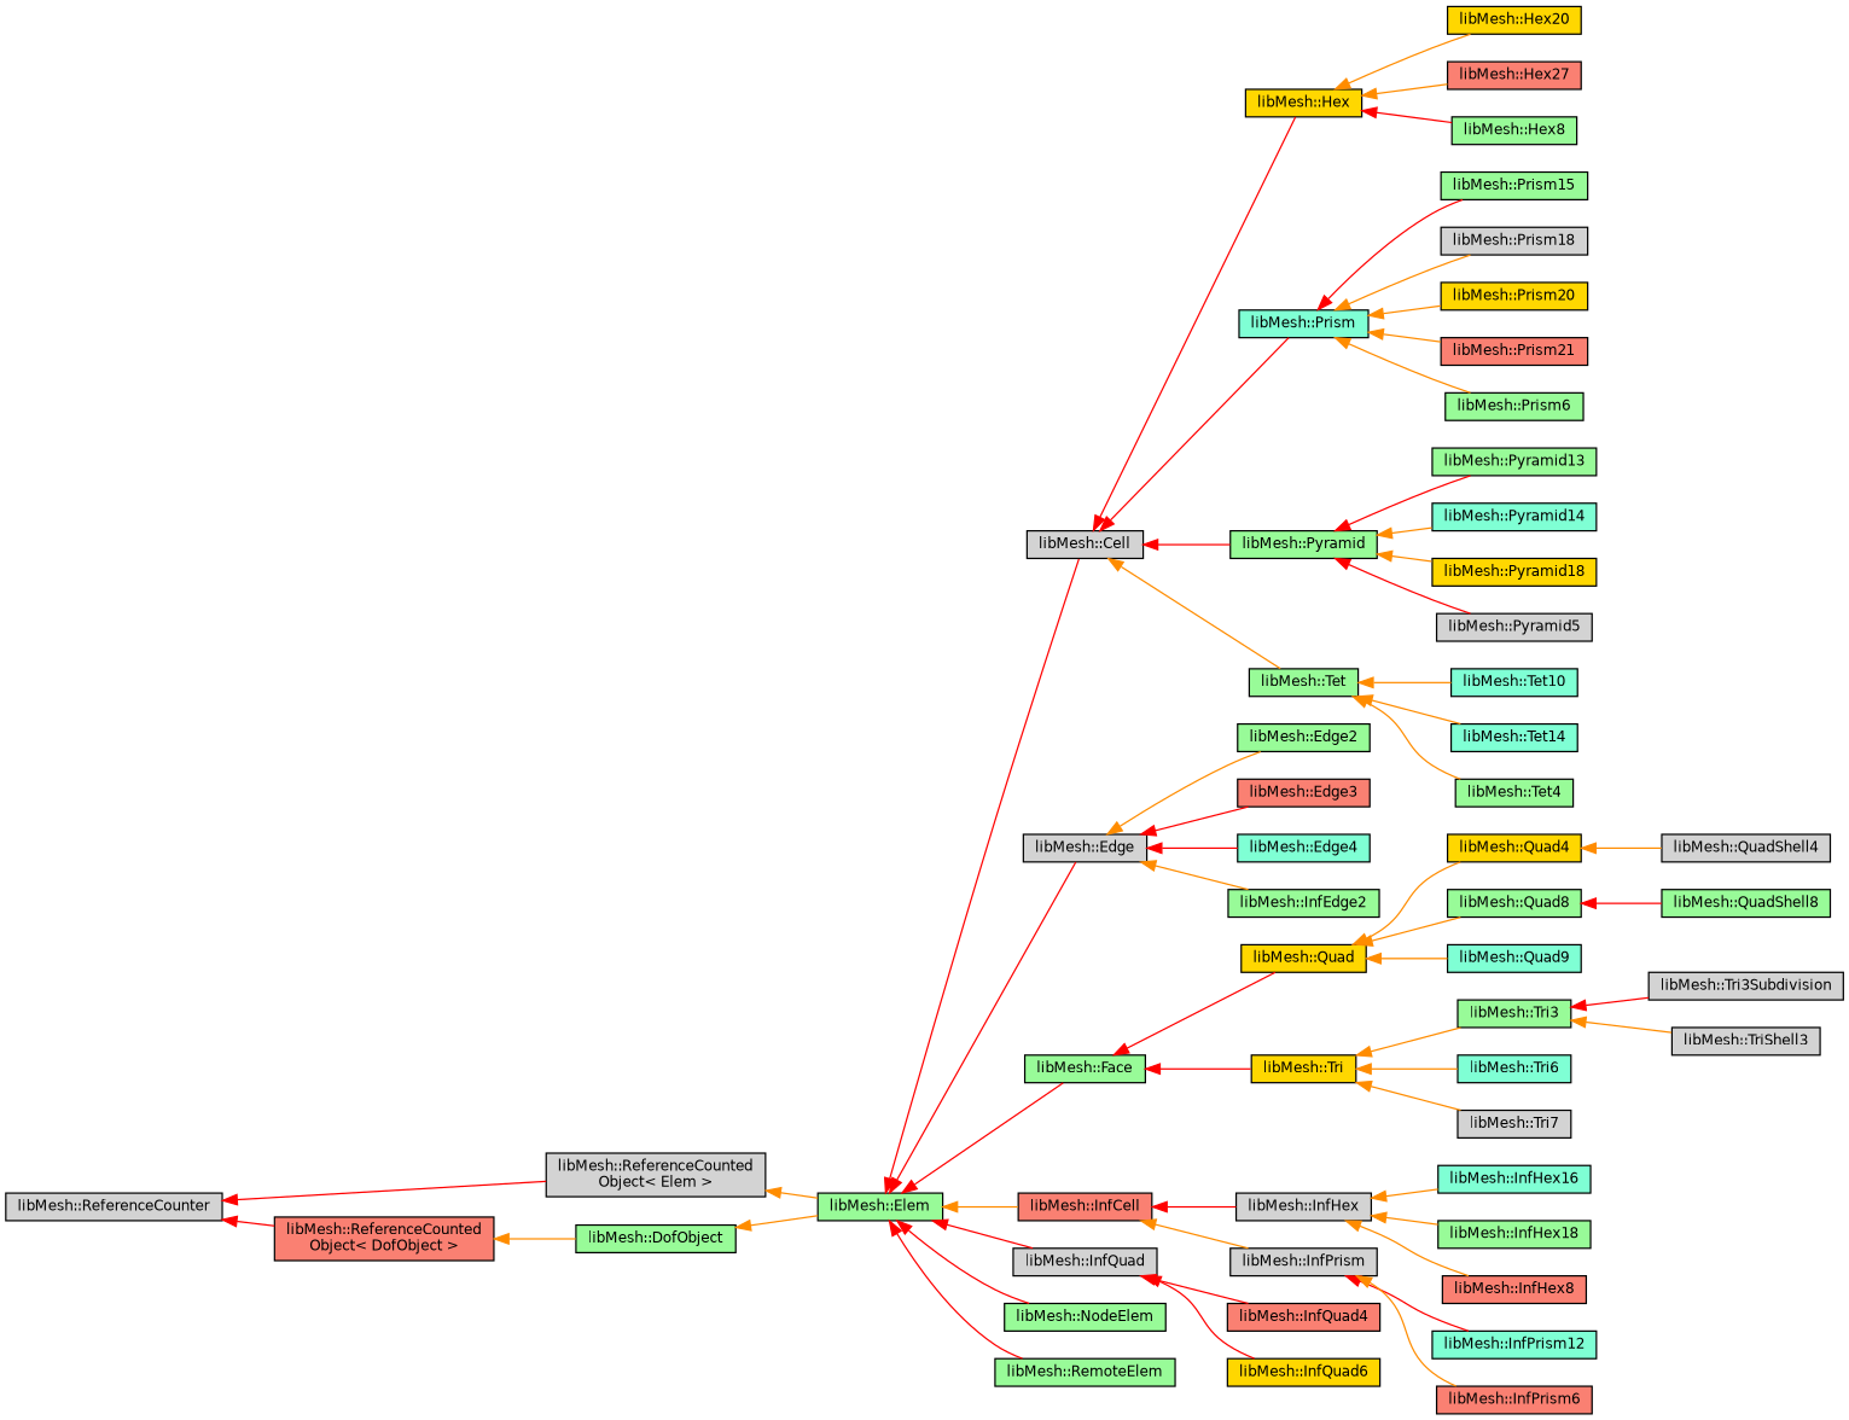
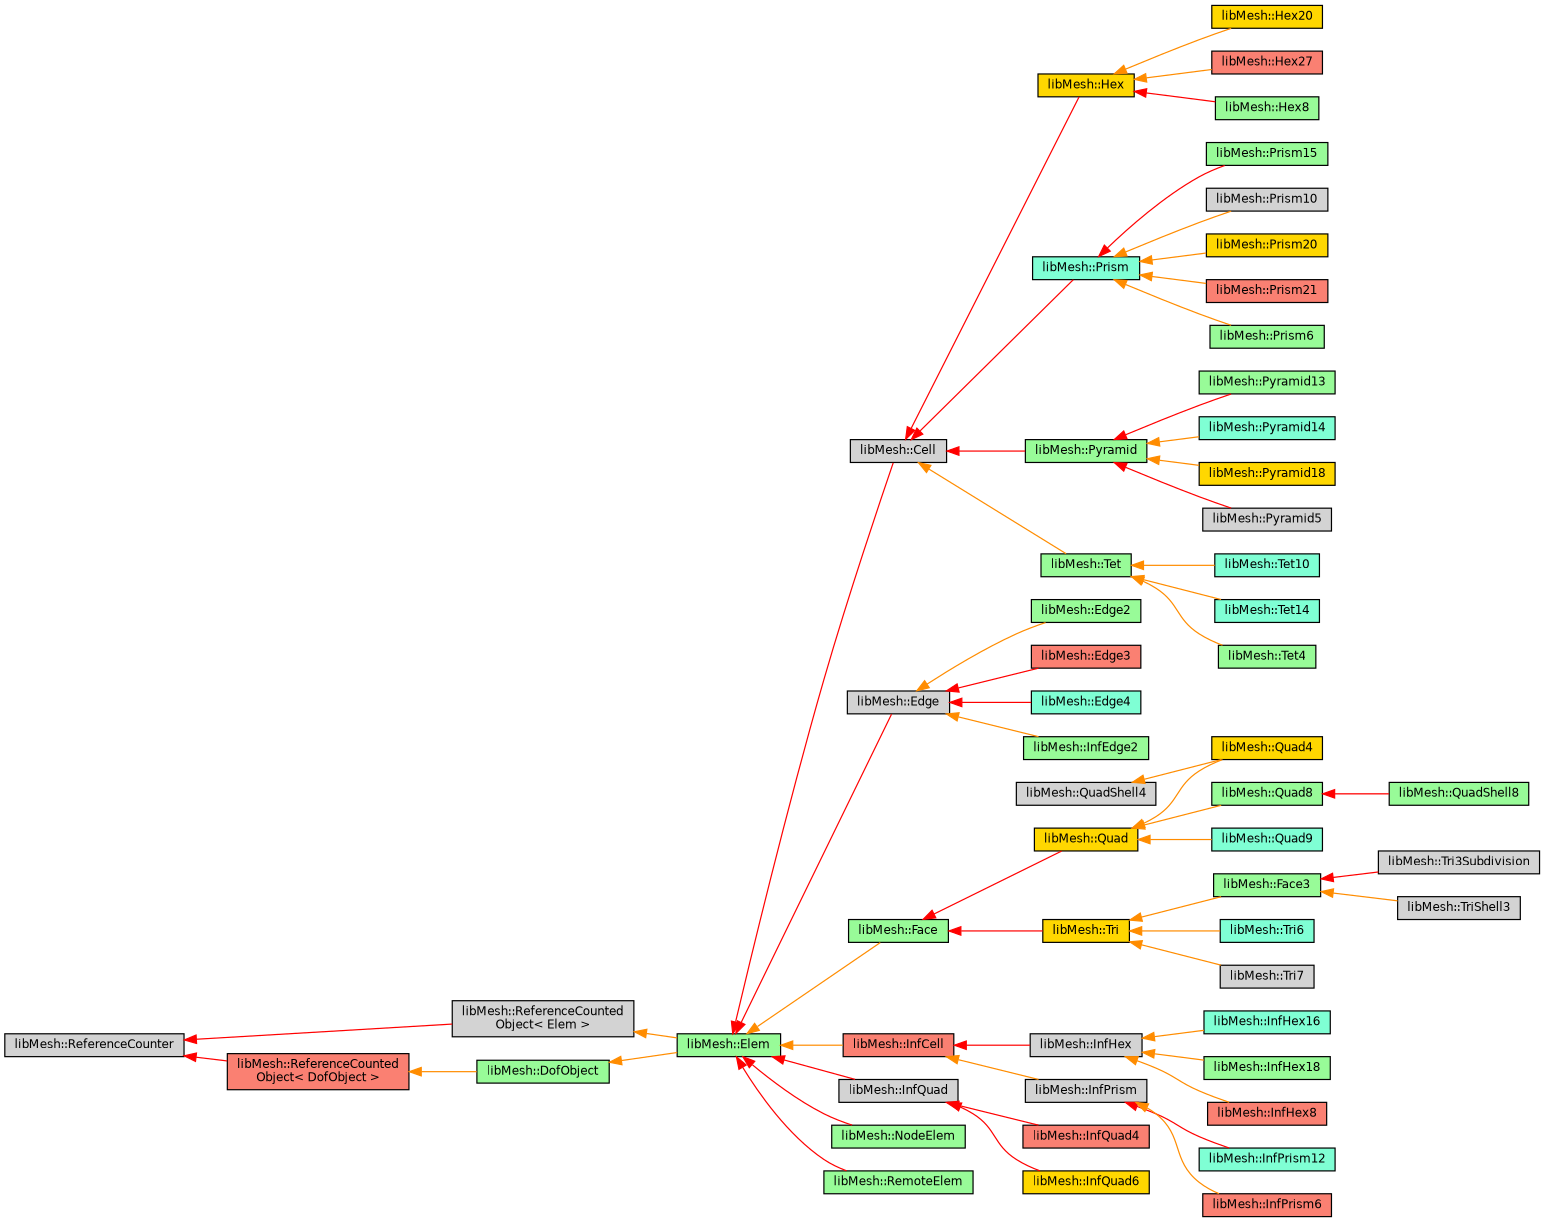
  digraph {
    fontname="DejaVu Sans"
    rankdir=LR
    node [color=black fillcolor=palegreen fontname="DejaVu Sans" fontsize=10 shape=record style=filled]
    edge [color=darkorange dir=back fontname="DejaVu Sans" fontsize=10 labelfontname=Helvetica labelfontsize=10 style=solid]
    n1 [fontcolor=black height=0.2 label="libMesh::Elem" width=0.4]
    n2 [fillcolor=lightgrey height=0.2 label="libMesh::Cell" width=0.4]
    n3 [fillcolor=lightgrey height=0.2 label="libMesh::Edge" width=0.4]
    n4 [height=0.2 label="libMesh::Face" width=0.4]
    n5 [fillcolor=salmon height=0.2 label="libMesh::InfCell" width=0.4]
    n6 [fillcolor=lightgrey height=0.2 label="libMesh::InfQuad" width=0.4]
    n7 [height=0.2 label="libMesh::NodeElem" width=0.4]
    n8 [height=0.2 label="libMesh::RemoteElem" width=0.4]
    n9 [fillcolor=gold height=0.2 label="libMesh::Hex" width=0.4]
    n10 [fillcolor=aquamarine height=0.2 label="libMesh::Prism" width=0.4]
    n11 [height=0.2 label="libMesh::Pyramid" width=0.4]
    n12 [height=0.2 label="libMesh::Tet" width=0.4]
    n13 [height=0.2 label="libMesh::Edge2" width=0.4]
    n14 [fillcolor=salmon height=0.2 label="libMesh::Edge3" width=0.4]
    n15 [fillcolor=aquamarine height=0.2 label="libMesh::Edge4" width=0.4]
    n16 [height=0.2 label="libMesh::InfEdge2" width=0.4]
    n17 [fillcolor=gold height=0.2 label="libMesh::Quad" width=0.4]
    n18 [fillcolor=gold height=0.2 label="libMesh::Tri" width=0.4]
    n19 [fillcolor=lightgrey height=0.2 label="libMesh::InfHex" width=0.4]
    n20 [fillcolor=lightgrey height=0.2 label="libMesh::InfPrism" width=0.4]
    n21 [fillcolor=salmon height=0.2 label="libMesh::InfQuad4" width=0.4]
    n22 [fillcolor=gold height=0.2 label="libMesh::InfQuad6" width=0.4]
    n23 [fillcolor=lightgrey height=0.2 label="libMesh::ReferenceCounted\lObject\< Elem \>" width=0.4]
    n24 [fillcolor=lightgrey height=0.2 label="libMesh::ReferenceCounter" width=0.4]
    n25 [fillcolor=salmon height=0.2 label="libMesh::ReferenceCounted\lObject\< DofObject \>" width=0.4]
    n26 [height=0.2 label="libMesh::DofObject" width=0.4]
    n27 [fillcolor=gold height=0.2 label="libMesh::Hex20" width=0.4]
    n28 [fillcolor=salmon height=0.2 label="libMesh::Hex27" width=0.4]
    n29 [height=0.2 label="libMesh::Hex8" width=0.4]
    n30 [height=0.2 label="libMesh::Prism15" width=0.4]
-   n31 [fillcolor=lightgrey height=0.2 label="libMesh::Prism18" width=0.4]
+   n31 [fillcolor=lightgrey height=0.2 label="libMesh::Prism10" width=0.4]
    n32 [fillcolor=gold height=0.2 label="libMesh::Prism20" width=0.4]
    n33 [fillcolor=salmon height=0.2 label="libMesh::Prism21" width=0.4]
    n34 [height=0.2 label="libMesh::Prism6" width=0.4]
    n35 [height=0.2 label="libMesh::Pyramid13" width=0.4]
    n36 [fillcolor=aquamarine height=0.2 label="libMesh::Pyramid14" width=0.4]
    n37 [fillcolor=gold height=0.2 label="libMesh::Pyramid18" width=0.4]
    n38 [fillcolor=lightgrey height=0.2 label="libMesh::Pyramid5" width=0.4]
    n39 [fillcolor=aquamarine height=0.2 label="libMesh::Tet10" width=0.4]
    n40 [fillcolor=aquamarine height=0.2 label="libMesh::Tet14" width=0.4]
    n41 [height=0.2 label="libMesh::Tet4" width=0.4]
    n42 [fillcolor=gold height=0.2 label="libMesh::Quad4" width=0.4]
    n43 [height=0.2 label="libMesh::Quad8" width=0.4]
    n44 [fillcolor=aquamarine height=0.2 label="libMesh::Quad9" width=0.4]
-   n45 [height=0.2 label="libMesh::Tri3" width=0.4]
+   n45 [height=0.2 label="libMesh::Face3" width=0.4]
    n46 [fillcolor=aquamarine height=0.2 label="libMesh::Tri6" width=0.4]
    n47 [fillcolor=lightgrey height=0.2 label="libMesh::Tri7" width=0.4]
    n48 [fillcolor=lightgrey height=0.2 label="libMesh::QuadShell4" width=0.4]
    n49 [height=0.2 label="libMesh::QuadShell8" width=0.4]
    n50 [fillcolor=lightgrey height=0.2 label="libMesh::Tri3Subdivision" width=0.4]
    n51 [fillcolor=lightgrey height=0.2 label="libMesh::TriShell3" width=0.4]
    n52 [fillcolor=aquamarine height=0.2 label="libMesh::InfHex16" width=0.4]
    n53 [height=0.2 label="libMesh::InfHex18" width=0.4]
    n54 [fillcolor=salmon height=0.2 label="libMesh::InfHex8" width=0.4]
    n55 [fillcolor=aquamarine height=0.2 label="libMesh::InfPrism12" width=0.4]
    n56 [fillcolor=salmon height=0.2 label="libMesh::InfPrism6" width=0.4]
    n1 -> n2 [color=red]
    n1 -> n3 [color=red]
-   n1 -> n4 [color=red]
+   n1 -> n4
    n1 -> n5
    n1 -> n6 [color=red]
    n1 -> n7 [color=red]
    n1 -> n8 [color=red]
    n2 -> n9 [color=red]
    n2 -> n10 [color=red]
    n2 -> n11 [color=red]
    n2 -> n12
    n3 -> n13
    n3 -> n14 [color=red]
    n3 -> n15 [color=red]
    n3 -> n16
    n4 -> n17 [color=red]
    n4 -> n18 [color=red]
    n5 -> n19 [color=red]
    n5 -> n20
    n6 -> n21 [color=red]
    n6 -> n22 [color=red]
    n9 -> n27
    n9 -> n28
    n9 -> n29 [color=red]
    n10 -> n30 [color=red]
    n10 -> n31
    n10 -> n32
    n10 -> n33
    n10 -> n34
    n11 -> n35 [color=red]
    n11 -> n36
    n11 -> n37
    n11 -> n38 [color=red]
    n12 -> n39
    n12 -> n40
    n12 -> n41
    n17 -> n42
    n17 -> n43
    n17 -> n44
    n18 -> n45
    n18 -> n46
    n18 -> n47
    n19 -> n52
    n19 -> n53
    n19 -> n54
    n20 -> n55 [color=red]
    n20 -> n56
    n23 -> n1
    n24 -> n23 [color=red]
    n24 -> n25 [color=red]
    n25 -> n26
    n26 -> n1
-   n42 -> n48
+   n48 -> n42
    n43 -> n49 [color=red]
    n45 -> n50 [color=red]
    n45 -> n51
  }
